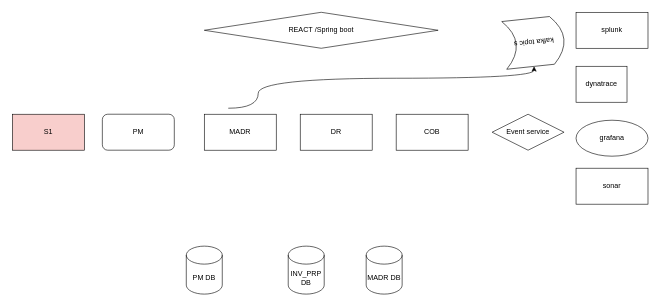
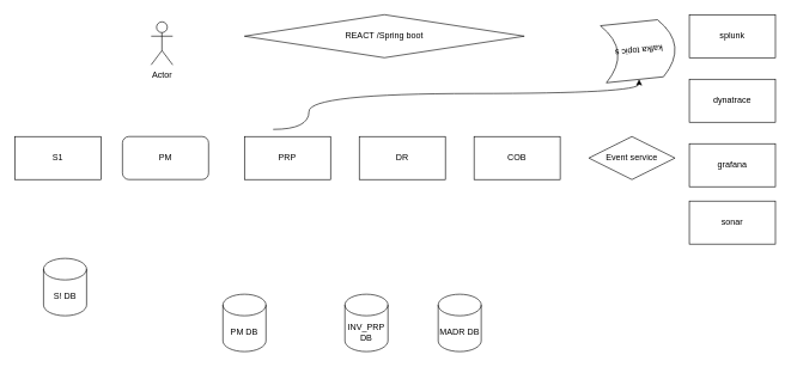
  <mxCell id="0" />
  <mxCell id="1" parent="0" />
+ <mxCell id="2" value="Actor" style="shape=umlActor;verticalLabelPosition=bottom;verticalAlign=top;html=1;outlineConnect=0;" parent="1" vertex="1"><mxGeometry x="210" y="30" width="30" height="60" as="geometry" /></mxCell>
  <mxCell id="3" value="REACT /Spring boot" style="rhombus;whiteSpace=wrap;html=1;" parent="1" vertex="1"><mxGeometry x="340" y="20" width="390" height="60" as="geometry" /></mxCell>
- <mxCell id="4" value="S1" style="rounded=0;whiteSpace=wrap;html=1;fillColor=#f8cecc;" parent="1" vertex="1"><mxGeometry x="20" y="190" width="120" height="60" as="geometry" /></mxCell>
+ <mxCell id="4" value="S1" style="rounded=0;whiteSpace=wrap;html=1;" parent="1" vertex="1"><mxGeometry x="20" y="190" width="120" height="60" as="geometry" /></mxCell>
  <mxCell id="5" value="PM" style="whiteSpace=wrap;html=1;rounded=1;" parent="1" vertex="1"><mxGeometry x="170" y="190" width="120" height="60" as="geometry" /></mxCell>
  <mxCell id="6" value="COB" style="rounded=0;whiteSpace=wrap;html=1;" parent="1" vertex="1"><mxGeometry x="660" y="190" width="120" height="60" as="geometry" /></mxCell>
- <mxCell id="7" value="MADR" style="rounded=0;whiteSpace=wrap;html=1;" parent="1" vertex="1"><mxGeometry x="340" y="190" width="120" height="60" as="geometry" /></mxCell>
+ <mxCell id="7" value="PRP" style="rounded=0;whiteSpace=wrap;html=1;" parent="1" vertex="1"><mxGeometry x="340" y="190" width="120" height="60" as="geometry" /></mxCell>
  <mxCell id="8" value="DR" style="rounded=0;whiteSpace=wrap;html=1;" parent="1" vertex="1"><mxGeometry x="500" y="190" width="120" height="60" as="geometry" /></mxCell>
  <mxCell id="9" value="PM DB" style="shape=cylinder3;whiteSpace=wrap;html=1;boundedLbl=1;backgroundOutline=1;size=15;" parent="1" vertex="1"><mxGeometry x="310" y="410" width="60" height="80" as="geometry" /></mxCell>
+ <mxCell id="10" value="S! DB" style="shape=cylinder3;whiteSpace=wrap;html=1;boundedLbl=1;backgroundOutline=1;size=15;" parent="1" vertex="1"><mxGeometry x="60" y="360" width="60" height="80" as="geometry" /></mxCell>
  <mxCell id="11" value="MADR DB" style="shape=cylinder3;whiteSpace=wrap;html=1;boundedLbl=1;backgroundOutline=1;size=15;" parent="1" vertex="1"><mxGeometry x="610" y="410" width="60" height="80" as="geometry" /></mxCell>
  <mxCell id="12" value="INV_PRP DB" style="shape=cylinder3;whiteSpace=wrap;html=1;boundedLbl=1;backgroundOutline=1;size=15;" parent="1" vertex="1"><mxGeometry x="480" y="410" width="60" height="80" as="geometry" /></mxCell>
  <mxCell id="13" value="kafka topic s" style="shape=dataStorage;whiteSpace=wrap;html=1;fixedSize=1;rotation=-186;" parent="1" vertex="1"><mxGeometry x="840" y="30" width="100" height="80" as="geometry" /></mxCell>
  <mxCell id="14" value="Event service" style="rhombus;whiteSpace=wrap;html=1;" parent="1" vertex="1"><mxGeometry x="820" y="190" width="120" height="60" as="geometry" /></mxCell>
  <mxCell id="15" value="" style="curved=1;endArrow=classic;html=1;rounded=0;edgeStyle=orthogonalEdgeStyle;" parent="1" target="13" edge="1"><mxGeometry width="50" height="50" relative="1" as="geometry"><mxPoint x="380" y="180" as="sourcePoint" /><mxPoint x="430" y="130" as="targetPoint" /><Array as="points"><mxPoint x="430" y="180" /><mxPoint x="430" y="130" /><mxPoint x="890" y="130" /></Array></mxGeometry></mxCell>
- <mxCell id="16" value="dynatrace" style="rounded=0;whiteSpace=wrap;html=1;" parent="1" vertex="1"><mxGeometry x="960" y="110" width="85" height="60" as="geometry" /></mxCell>
+ <mxCell id="16" value="dynatrace" style="rounded=0;whiteSpace=wrap;html=1;" parent="1" vertex="1"><mxGeometry x="960" y="110" width="120" height="60" as="geometry" /></mxCell>
  <mxCell id="17" value="splunk" style="rounded=0;whiteSpace=wrap;html=1;" parent="1" vertex="1"><mxGeometry x="960" y="20" width="120" height="60" as="geometry" /></mxCell>
- <mxCell id="18" value="grafana" style="ellipse;whiteSpace=wrap;html=1;" parent="1" vertex="1"><mxGeometry x="960" y="200" width="120" height="60" as="geometry" /></mxCell>
+ <mxCell id="18" value="grafana" style="rounded=0;whiteSpace=wrap;html=1;" parent="1" vertex="1"><mxGeometry x="960" y="200" width="120" height="60" as="geometry" /></mxCell>
  <mxCell id="19" value="sonar" style="rounded=0;whiteSpace=wrap;html=1;" parent="1" vertex="1"><mxGeometry x="960" y="280" width="120" height="60" as="geometry" /></mxCell>
